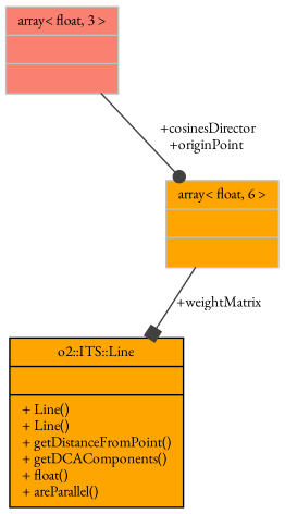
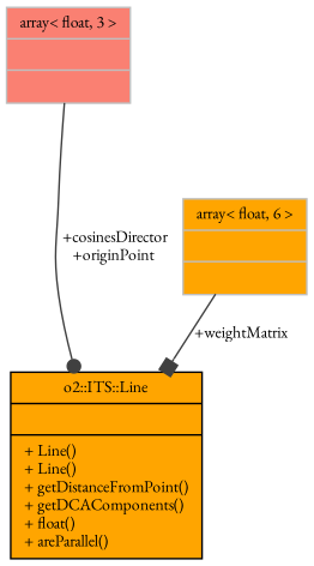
  digraph {
    fontname="EB Garamond"
    node [color=grey75 fillcolor=orange fontname="EB Garamond" fontsize=10 shape=record style=filled]
    edge [color=grey25 fontname="EB Garamond" fontsize=10 labelfontname=Helvetica labelfontsize=10 style=solid]
    n1 [color=black fontcolor=black height=0.2 label="{o2::ITS::Line\n||+ Line()\l+ Line()\l+ getDistanceFromPoint()\l+ getDCAComponents()\l+ float()\l+ areParallel()\l}" width=0.4]
    n2 [height=0.2 label="{array\< float, 6 \>\n||}" width=0.4]
    n3 [fillcolor=salmon height=0.2 label="{array\< float, 3 \>\n||}" width=0.4]
    n2 -> n1 [arrowhead=box label=" +weightMatrix"]
-   n3 -> n2 [arrowhead=dot label=" +cosinesDirector\n+originPoint"]
+   n3 -> n1 [arrowhead=dot label=" +cosinesDirector\n+originPoint"]
  }
